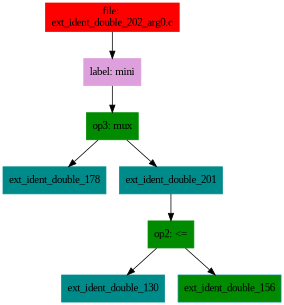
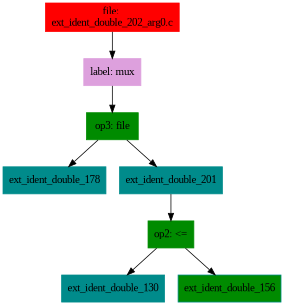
  digraph {
    fontname="Liberation Serif"
    node [color=cyan4 fontname="Liberation Serif" shape=box style=filled]
    edge [fontname="Liberation Serif"]
    n1 [color=red label="file: \next_ident_double_202_arg0.c"]
-   n2 [color=plum label="label: mini"]
-   n3 [color=green4 label="op3: mux"]
+   n2 [color=plum label="label: mux"]
+   n3 [color=green4 label="op3: file"]
    n4 [label=ext_ident_double_178]
    n5 [label=ext_ident_double_201]
    n6 [color=green4 label="op2: <="]
    n7 [label=ext_ident_double_130]
    n8 [fillcolor=green4 label=ext_ident_double_156]
    n1 -> n2
    n2 -> n3
    n3 -> n4
    n3 -> n5
    n5 -> n6
    n6 -> n7
    n6 -> n8
  }
